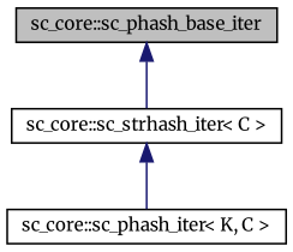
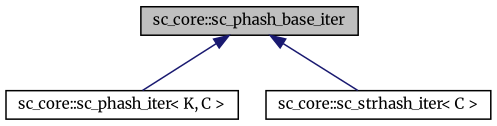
  digraph {
    fontname=Merriweather
    rankdir=TB
    node [color=black fillcolor=white fontname=Merriweather fontsize=10 shape=record style=filled]
    edge [color=midnightblue dir=back fontname=Merriweather fontsize=10 labelfontname=FreeSans labelfontsize=10 style=solid]
    n1 [fillcolor=grey75 fontcolor=black height=0.2 label="sc_core::sc_phash_base_iter" width=0.4]
    n2 [height=0.2 label="sc_core::sc_phash_iter\< K, C \>" width=0.4]
    n3 [height=0.2 label="sc_core::sc_strhash_iter\< C \>" width=0.4]
-   n3 -> n2
+   n1 -> n2
    n1 -> n3
  }
